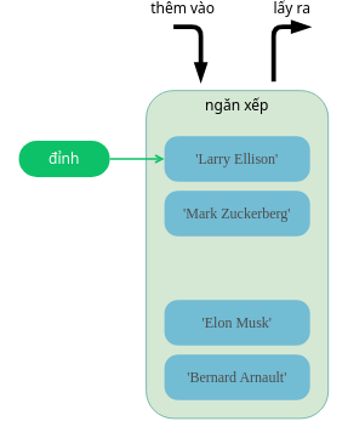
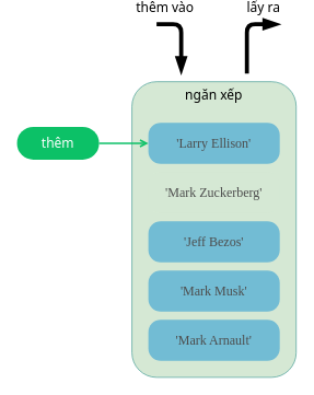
  <mxCell id="0" />
  <mxCell id="1" parent="0" />
  <mxCell id="2" value="ngăn xếp" style="rounded=1;whiteSpace=wrap;html=1;fillColor=#d5e8d4;strokeColor=#56a69e;fontFamily=Noto Sans;fontSource=https%3A%2F%2Ffonts.googleapis.com%2Fcss%3Ffamily%3DNoto%2BSans;verticalAlign=top;fontSize=16;" parent="1" vertex="1"><mxGeometry x="160" y="90" width="200" height="360" as="geometry" /></mxCell>
- <mxCell id="3" value="'Bernard Arnault'" style="rounded=1;whiteSpace=wrap;html=1;strokeColor=none;fillColor=#72bcd4;fontFamily=consolas;fontSize=16;fontColor=#4D4D4D;arcSize=30;" parent="1" vertex="1"><mxGeometry x="180" y="380" width="160" height="50" as="geometry" /></mxCell>
- <mxCell id="4" value="'Mark Zuckerberg'" style="rounded=1;whiteSpace=wrap;html=1;strokeColor=none;fillColor=#72bcd4;fontFamily=consolas;fontSize=16;fontColor=#4D4D4D;arcSize=30;" parent="1" vertex="1"><mxGeometry x="180" y="200" width="160" height="50" as="geometry" /></mxCell>
+ <mxCell id="3" value="'Mark Arnault'" style="rounded=1;whiteSpace=wrap;html=1;strokeColor=none;fillColor=#72bcd4;fontFamily=consolas;fontSize=16;fontColor=#4D4D4D;arcSize=30;" parent="1" vertex="1"><mxGeometry x="180" y="380" width="160" height="50" as="geometry" /></mxCell>
+ <mxCell id="4" value="'Mark Zuckerberg'" style="rounded=1;whiteSpace=wrap;html=1;strokeColor=none;fillColor=#d5e8d4;fontFamily=consolas;fontSize=16;fontColor=#4D4D4D;arcSize=30;" parent="1" vertex="1"><mxGeometry x="180" y="200" width="160" height="50" as="geometry" /></mxCell>
  <mxCell id="5" value="'Larry Ellison'" style="rounded=1;whiteSpace=wrap;html=1;strokeColor=none;fillColor=#72bcd4;fontFamily=consolas;fontSize=16;fontColor=#4D4D4D;arcSize=30;" parent="1" vertex="1"><mxGeometry x="180" y="140" width="160" height="50" as="geometry" /></mxCell>
- <mxCell id="6" value="'Elon Musk'" style="rounded=1;whiteSpace=wrap;html=1;strokeColor=none;fillColor=#72bcd4;fontFamily=consolas;fontSize=16;fontColor=#4D4D4D;arcSize=30;" parent="1" vertex="1"><mxGeometry x="180" y="320" width="160" height="50" as="geometry" /></mxCell>
- <mxCell id="8" value="đỉnh" style="rounded=1;whiteSpace=wrap;html=1;fontFamily=Noto Sans;fontSource=https%3A%2F%2Ffonts.googleapis.com%2Fcss%3Ffamily%3DNoto%2BSans;arcSize=50;fillColor=#0cc167;strokeColor=none;fontColor=#FFFFFF;fontSize=16;" parent="1" vertex="1"><mxGeometry x="20" y="145" width="100" height="40" as="geometry" /></mxCell>
+ <mxCell id="6" value="'Mark Musk'" style="rounded=1;whiteSpace=wrap;html=1;strokeColor=none;fillColor=#72bcd4;fontFamily=consolas;fontSize=16;fontColor=#4D4D4D;arcSize=30;" parent="1" vertex="1"><mxGeometry x="180" y="320" width="160" height="50" as="geometry" /></mxCell>
+ <mxCell id="7" value="'Jeff Bezos'" style="rounded=1;whiteSpace=wrap;html=1;strokeColor=none;fillColor=#72bcd4;fontFamily=consolas;fontSize=16;fontColor=#4D4D4D;arcSize=30;" parent="1" vertex="1"><mxGeometry x="180" y="260" width="160" height="50" as="geometry" /></mxCell>
+ <mxCell id="8" value="thêm" style="rounded=1;whiteSpace=wrap;html=1;fontFamily=Noto Sans;fontSource=https%3A%2F%2Ffonts.googleapis.com%2Fcss%3Ffamily%3DNoto%2BSans;arcSize=50;fillColor=#0cc167;strokeColor=none;fontColor=#FFFFFF;fontSize=16;" parent="1" vertex="1"><mxGeometry x="20" y="145" width="100" height="40" as="geometry" /></mxCell>
  <mxCell id="9" value="" style="endArrow=open;html=1;rounded=0;strokeColor=#0CC167;strokeWidth=2;exitX=1;exitY=0.5;exitDx=0;exitDy=0;endFill=1;entryX=0;entryY=0.5;entryDx=0;entryDy=0;" parent="1" source="8" target="5" edge="1"><mxGeometry width="50" height="50" relative="1" as="geometry"><mxPoint x="260" y="-90" as="sourcePoint" /><mxPoint x="170" y="-160" as="targetPoint" /></mxGeometry></mxCell>
  <mxCell id="10" value="thêm vào" style="edgeStyle=segmentEdgeStyle;endArrow=blockThin;html=1;curved=0;rounded=1;endSize=8;startSize=8;strokeWidth=5;endFill=1;fontSize=16;fontFamily=Noto Sans;fontSource=https%3A%2F%2Ffonts.googleapis.com%2Fcss%3Ffamily%3DNoto%2BSans;labelBackgroundColor=none;" parent="1" edge="1"><mxGeometry x="-0.778" y="20" width="50" height="50" relative="1" as="geometry"><mxPoint x="190" y="20" as="sourcePoint" /><mxPoint x="220" y="80" as="targetPoint" /><mxPoint as="offset" /></mxGeometry></mxCell>
  <mxCell id="11" value="lấy ra" style="edgeStyle=segmentEdgeStyle;endArrow=blockThin;html=1;curved=0;rounded=1;endSize=8;startSize=8;strokeWidth=5;endFill=1;fontSize=16;fontFamily=Noto Sans;fontSource=https%3A%2F%2Ffonts.googleapis.com%2Fcss%3Ffamily%3DNoto%2BSans;labelBackgroundColor=none;" parent="1" edge="1"><mxGeometry x="0.6" y="20" width="50" height="50" relative="1" as="geometry"><mxPoint x="300" y="80" as="sourcePoint" /><mxPoint x="340" y="20" as="targetPoint" /><mxPoint as="offset" /><Array as="points"><mxPoint x="300" y="20" /></Array></mxGeometry></mxCell>
